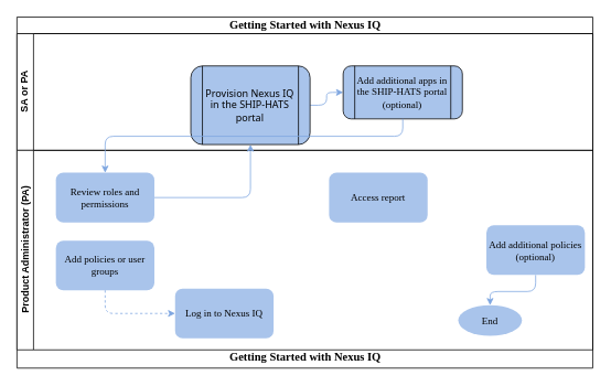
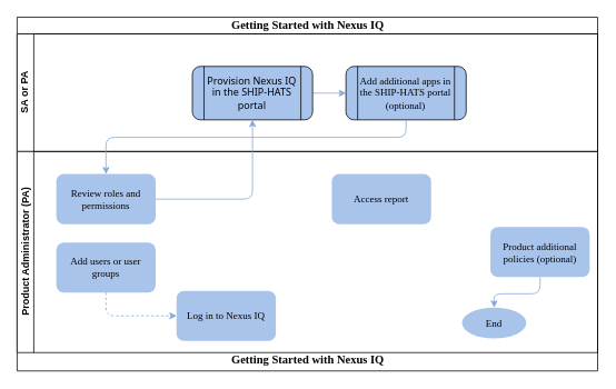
  <mxCell id="0" />
  <mxCell id="1" parent="0" />
  <mxCell id="2" value="&lt;span style=&quot;font-size: 14px;&quot;&gt;Getting Started with Nexus IQ&lt;/span&gt;" style="swimlane;html=1;childLayout=stackLayout;horizontal=1;startSize=20;horizontalStack=0;rounded=0;shadow=0;labelBackgroundColor=none;strokeWidth=1;fontFamily=Verdana;fontSize=8;align=center;strokeColor=#000000;" parent="1" vertex="1"><mxGeometry x="20" y="20" width="695.5" height="424" as="geometry"><mxRectangle x="180" y="80" width="285" height="20" as="alternateBounds" /></mxGeometry></mxCell>
  <mxCell id="3" value="SA or PA" style="swimlane;html=1;startSize=20;horizontal=0;strokeColor=#000000;" parent="2" vertex="1"><mxGeometry y="20" width="695.5" height="141" as="geometry"><mxRectangle y="20" width="680" height="20" as="alternateBounds" /></mxGeometry></mxCell>
  <mxCell id="4" value="" style="edgeStyle=orthogonalEdgeStyle;rounded=1;orthogonalLoop=1;jettySize=auto;html=1;strokeColor=#7EA6E0;" edge="1" parent="3" source="5" target="6"><mxGeometry relative="1" as="geometry" /></mxCell>
- <mxCell id="5" value="&lt;font style=&quot;font-size: 12px;&quot;&gt;&lt;span style=&quot;font-family: &amp;quot;Source Sans Pro&amp;quot;, &amp;quot;system-ui&amp;quot;, -apple-system, &amp;quot;Segoe UI&amp;quot;, &amp;quot;Helvetica Neue&amp;quot;, Helvetica, Arial, sans-serif; text-align: left;&quot;&gt;Provision Nexus IQ in the SHIP-HATS portal&lt;/span&gt;&lt;/font&gt;" style="shape=process;whiteSpace=wrap;html=1;backgroundOutline=1;fontFamily=Verdana;fontSize=12;fillColor=#A9C4EB;rounded=1;" parent="3" vertex="1"><mxGeometry x="210" y="39" width="144" height="95" as="geometry" /></mxCell>
+ <mxCell id="5" value="&lt;font style=&quot;font-size: 12px;&quot;&gt;&lt;span style=&quot;font-family: &amp;quot;Source Sans Pro&amp;quot;, &amp;quot;system-ui&amp;quot;, -apple-system, &amp;quot;Segoe UI&amp;quot;, &amp;quot;Helvetica Neue&amp;quot;, Helvetica, Arial, sans-serif; text-align: left;&quot;&gt;Provision Nexus IQ in the SHIP-HATS portal&lt;/span&gt;&lt;/font&gt;" style="shape=process;whiteSpace=wrap;html=1;backgroundOutline=1;fontFamily=Verdana;fontSize=12;fillColor=#A9C4EB;rounded=1;" parent="3" vertex="1"><mxGeometry x="210" y="39" width="144" height="64" as="geometry" /></mxCell>
  <mxCell id="6" value="&lt;div style=&quot;&quot;&gt;&lt;span style=&quot;background-color: initial;&quot;&gt;Add additional apps in the SHIP-HATS portal (optional)&lt;/span&gt;&lt;/div&gt;" style="shape=process;whiteSpace=wrap;html=1;backgroundOutline=1;fontFamily=Verdana;fontSize=12;fillColor=#A9C4EB;rounded=1;align=center;" vertex="1" parent="3"><mxGeometry x="394" y="39" width="144" height="64" as="geometry" /></mxCell>
  <mxCell id="7" value="Product Administrator (PA)" style="swimlane;html=1;startSize=20;horizontal=0;strokeColor=#000000;" parent="2" vertex="1"><mxGeometry y="161" width="695.5" height="241" as="geometry" /></mxCell>
  <mxCell id="8" value="" style="edgeStyle=orthogonalEdgeStyle;rounded=1;orthogonalLoop=1;jettySize=auto;html=1;fontSize=12;strokeColor=#7EA6E0;" edge="1" parent="7" source="9" target="5"><mxGeometry relative="1" as="geometry" /></mxCell>
  <mxCell id="9" value="&lt;span style=&quot;font-size: 12px;&quot;&gt;Review roles and permissions&lt;/span&gt;" style="rounded=1;whiteSpace=wrap;html=1;fontFamily=Verdana;fontSize=8;align=center;fillColor=#A9C4EB;strokeColor=none;" parent="7" vertex="1"><mxGeometry x="47" y="27" width="119" height="60" as="geometry" /></mxCell>
- <mxCell id="10" value="&lt;span style=&quot;font-size: 12px;&quot;&gt;Add policies or user groups&lt;/span&gt;" style="rounded=1;whiteSpace=wrap;html=1;fontFamily=Verdana;fontSize=8;align=center;fillColor=#A9C4EB;strokeColor=none;" parent="7" vertex="1"><mxGeometry x="47" y="109" width="119" height="60" as="geometry" /></mxCell>
+ <mxCell id="10" value="&lt;span style=&quot;font-size: 12px;&quot;&gt;Add users or user groups&lt;/span&gt;" style="rounded=1;whiteSpace=wrap;html=1;fontFamily=Verdana;fontSize=8;align=center;fillColor=#A9C4EB;strokeColor=none;" parent="7" vertex="1"><mxGeometry x="47" y="109" width="119" height="60" as="geometry" /></mxCell>
  <mxCell id="11" value="&lt;span style=&quot;font-size: 12px;&quot;&gt;Log in to Nexus IQ&lt;/span&gt;" style="rounded=1;whiteSpace=wrap;html=1;fontFamily=Verdana;fontSize=8;align=center;fillColor=#A9C4EB;strokeColor=none;" vertex="1" parent="7"><mxGeometry x="191" y="167" width="119" height="60" as="geometry" /></mxCell>
  <mxCell id="12" value="&lt;span style=&quot;font-size: 12px;&quot;&gt;Access report&lt;/span&gt;" style="rounded=1;whiteSpace=wrap;html=1;fontFamily=Verdana;fontSize=8;align=center;fillColor=#A9C4EB;strokeColor=none;" vertex="1" parent="7"><mxGeometry x="377" y="27" width="119" height="60" as="geometry" /></mxCell>
  <mxCell id="13" value="" style="edgeStyle=orthogonalEdgeStyle;rounded=1;orthogonalLoop=1;jettySize=auto;html=1;strokeColor=#7EA6E0;" edge="1" parent="7" source="14" target="15"><mxGeometry relative="1" as="geometry" /></mxCell>
- <mxCell id="14" value="&lt;span style=&quot;font-size: 12px;&quot;&gt;Add additional policies (optional)&lt;/span&gt;" style="rounded=1;whiteSpace=wrap;html=1;fontFamily=Verdana;fontSize=8;align=center;fillColor=#A9C4EB;strokeColor=none;" vertex="1" parent="7"><mxGeometry x="567" y="90.5" width="119" height="60" as="geometry" /></mxCell>
+ <mxCell id="14" value="&lt;span style=&quot;font-size: 12px;&quot;&gt;Product additional policies (optional)&lt;/span&gt;" style="rounded=1;whiteSpace=wrap;html=1;fontFamily=Verdana;fontSize=8;align=center;fillColor=#A9C4EB;strokeColor=none;" vertex="1" parent="7"><mxGeometry x="567" y="90.5" width="119" height="60" as="geometry" /></mxCell>
  <mxCell id="15" value="&lt;font style=&quot;font-size: 12px;&quot;&gt;End&lt;/font&gt;" style="ellipse;whiteSpace=wrap;html=1;fontSize=8;fontFamily=Verdana;fillColor=#A9C4EB;strokeColor=none;rounded=1;" vertex="1" parent="7"><mxGeometry x="533" y="187" width="77" height="37" as="geometry" /></mxCell>
  <mxCell id="16" value="" style="edgeStyle=orthogonalEdgeStyle;rounded=1;orthogonalLoop=1;jettySize=auto;html=1;fontSize=12;strokeColor=#7EA6E0;entryX=0;entryY=0.5;entryDx=0;entryDy=0;exitX=0.5;exitY=1;exitDx=0;exitDy=0;dashed=1;" edge="1" parent="7" source="10" target="11"><mxGeometry relative="1" as="geometry" /></mxCell>
  <mxCell id="17" value="&lt;span style=&quot;font-size: 14px; font-weight: 700;&quot;&gt;Getting Started with Nexus IQ&lt;/span&gt;" style="text;html=1;align=center;verticalAlign=middle;resizable=0;points=[];autosize=1;strokeColor=none;fillColor=none;fontSize=10;fontFamily=Verdana;" parent="2" vertex="1"><mxGeometry y="402" width="695.5" height="18" as="geometry" /></mxCell>
  <mxCell id="18" value="" style="edgeStyle=orthogonalEdgeStyle;rounded=1;orthogonalLoop=1;jettySize=auto;html=1;fontSize=12;strokeColor=#7EA6E0;entryX=0.5;entryY=0;entryDx=0;entryDy=0;exitX=0.5;exitY=1;exitDx=0;exitDy=0;" edge="1" parent="2" source="6" target="9"><mxGeometry relative="1" as="geometry"><Array as="points"><mxPoint x="466" y="144" /><mxPoint x="107" y="144" /></Array></mxGeometry></mxCell>
